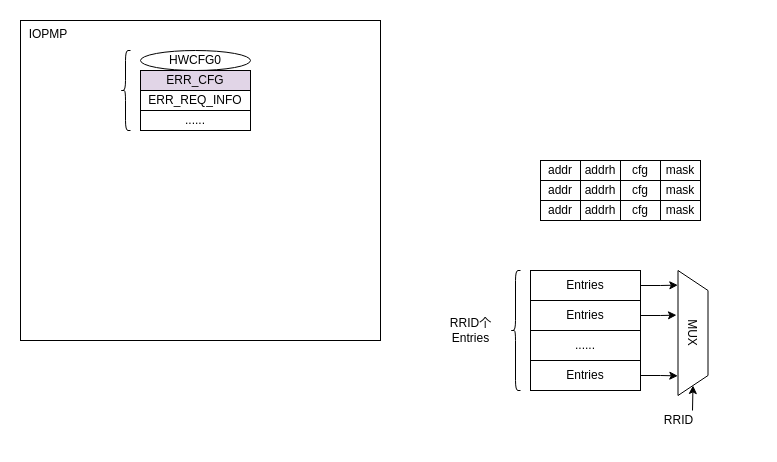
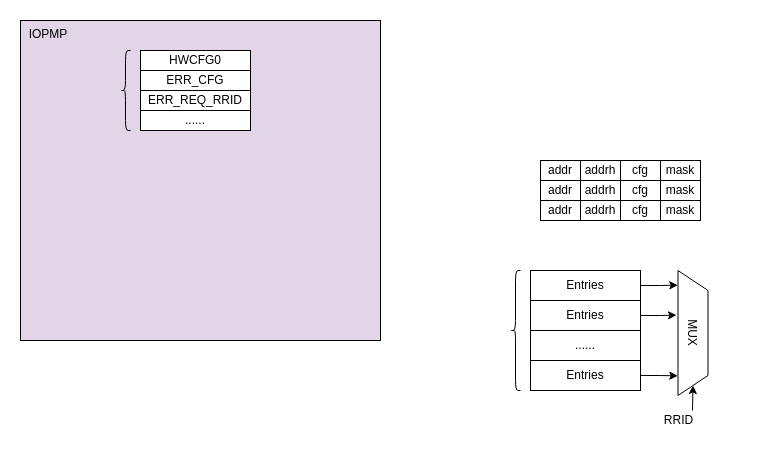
  <mxCell id="0" />
  <mxCell id="1" parent="0" />
- <mxCell id="2" value="&amp;nbsp; IOPMP" style="rounded=0;whiteSpace=wrap;html=1;align=left;verticalAlign=top;" vertex="1" parent="1"><mxGeometry x="20" y="20" width="360" height="320" as="geometry" /></mxCell>
+ <mxCell id="2" value="&amp;nbsp; IOPMP" style="rounded=0;whiteSpace=wrap;html=1;align=left;verticalAlign=top;fillColor=#e1d5e7;" vertex="1" parent="1"><mxGeometry x="20" y="20" width="360" height="320" as="geometry" /></mxCell>
  <mxCell id="3" value="" style="group" vertex="1" connectable="0" parent="1"><mxGeometry x="30" y="50" width="220" height="80" as="geometry" /></mxCell>
- <mxCell id="4" value="HWCFG0" style="ellipse;whiteSpace=wrap;html=1;" vertex="1" parent="3"><mxGeometry x="110" width="110" height="20" as="geometry" /></mxCell>
- <mxCell id="5" value="ERR_CFG" style="rounded=0;whiteSpace=wrap;html=1;fillColor=#e1d5e7;" vertex="1" parent="3"><mxGeometry x="110" y="20" width="110" height="20" as="geometry" /></mxCell>
- <mxCell id="6" value="ERR_REQ_INFO" style="rounded=0;whiteSpace=wrap;html=1;" vertex="1" parent="3"><mxGeometry x="110" y="40" width="110" height="20" as="geometry" /></mxCell>
+ <mxCell id="4" value="HWCFG0" style="rounded=0;whiteSpace=wrap;html=1;" vertex="1" parent="3"><mxGeometry x="110" width="110" height="20" as="geometry" /></mxCell>
+ <mxCell id="5" value="ERR_CFG" style="rounded=0;whiteSpace=wrap;html=1;" vertex="1" parent="3"><mxGeometry x="110" y="20" width="110" height="20" as="geometry" /></mxCell>
+ <mxCell id="6" value="ERR_REQ_RRID" style="rounded=0;whiteSpace=wrap;html=1;" vertex="1" parent="3"><mxGeometry x="110" y="40" width="110" height="20" as="geometry" /></mxCell>
  <mxCell id="7" value="......" style="rounded=0;whiteSpace=wrap;html=1;" vertex="1" parent="3"><mxGeometry x="110" y="60" width="110" height="20" as="geometry" /></mxCell>
  <mxCell id="8" value="" style="shape=curlyBracket;whiteSpace=wrap;html=1;rounded=1;labelPosition=left;verticalLabelPosition=middle;align=right;verticalAlign=middle;size=0.5;" vertex="1" parent="3"><mxGeometry x="90" width="10" height="80" as="geometry" /></mxCell>
  <mxCell id="9" value="" style="group" vertex="1" connectable="0" parent="1"><mxGeometry x="540" y="160" width="160" height="20" as="geometry" /></mxCell>
  <mxCell id="10" value="addr" style="rounded=0;whiteSpace=wrap;html=1;" vertex="1" parent="9"><mxGeometry width="40" height="20" as="geometry" /></mxCell>
  <mxCell id="11" value="addrh" style="rounded=0;whiteSpace=wrap;html=1;" vertex="1" parent="9"><mxGeometry x="40" width="40" height="20" as="geometry" /></mxCell>
  <mxCell id="12" value="cfg" style="rounded=0;whiteSpace=wrap;html=1;" vertex="1" parent="9"><mxGeometry x="80" width="40" height="20" as="geometry" /></mxCell>
  <mxCell id="13" value="mask" style="rounded=0;whiteSpace=wrap;html=1;" vertex="1" parent="9"><mxGeometry x="120" width="40" height="20" as="geometry" /></mxCell>
  <mxCell id="14" value="" style="group" vertex="1" connectable="0" parent="1"><mxGeometry x="540" y="180" width="160" height="20" as="geometry" /></mxCell>
  <mxCell id="15" value="addr" style="rounded=0;whiteSpace=wrap;html=1;" vertex="1" parent="14"><mxGeometry width="40" height="20" as="geometry" /></mxCell>
  <mxCell id="16" value="addrh" style="rounded=0;whiteSpace=wrap;html=1;" vertex="1" parent="14"><mxGeometry x="40" width="40" height="20" as="geometry" /></mxCell>
  <mxCell id="17" value="cfg" style="rounded=0;whiteSpace=wrap;html=1;" vertex="1" parent="14"><mxGeometry x="80" width="40" height="20" as="geometry" /></mxCell>
  <mxCell id="18" value="mask" style="rounded=0;whiteSpace=wrap;html=1;" vertex="1" parent="14"><mxGeometry x="120" width="40" height="20" as="geometry" /></mxCell>
  <mxCell id="19" value="" style="group" vertex="1" connectable="0" parent="1"><mxGeometry x="540" y="200" width="160" height="20" as="geometry" /></mxCell>
  <mxCell id="20" value="addr" style="rounded=0;whiteSpace=wrap;html=1;" vertex="1" parent="19"><mxGeometry width="40" height="20" as="geometry" /></mxCell>
  <mxCell id="21" value="addrh" style="rounded=0;whiteSpace=wrap;html=1;" vertex="1" parent="19"><mxGeometry x="40" width="40" height="20" as="geometry" /></mxCell>
  <mxCell id="22" value="cfg" style="rounded=0;whiteSpace=wrap;html=1;" vertex="1" parent="19"><mxGeometry x="80" width="40" height="20" as="geometry" /></mxCell>
  <mxCell id="23" value="mask" style="rounded=0;whiteSpace=wrap;html=1;" vertex="1" parent="19"><mxGeometry x="120" width="40" height="20" as="geometry" /></mxCell>
  <mxCell id="24" value="" style="group" vertex="1" connectable="0" parent="1"><mxGeometry x="440" y="270" width="277.5" height="170" as="geometry" /></mxCell>
  <mxCell id="25" value="Entries" style="rounded=0;whiteSpace=wrap;html=1;" vertex="1" parent="24"><mxGeometry x="90" y="30" width="110" height="30" as="geometry" /></mxCell>
  <mxCell id="26" value="Entries" style="rounded=0;whiteSpace=wrap;html=1;" vertex="1" parent="24"><mxGeometry x="90" width="110" height="30" as="geometry" /></mxCell>
  <mxCell id="27" value="......" style="rounded=0;whiteSpace=wrap;html=1;" vertex="1" parent="24"><mxGeometry x="90" y="60" width="110" height="30" as="geometry" /></mxCell>
  <mxCell id="28" value="Entries" style="rounded=0;whiteSpace=wrap;html=1;" vertex="1" parent="24"><mxGeometry x="90" y="90" width="110" height="30" as="geometry" /></mxCell>
  <mxCell id="29" style="edgeStyle=orthogonalEdgeStyle;rounded=0;orthogonalLoop=1;jettySize=auto;html=1;exitX=1;exitY=0.5;exitDx=0;exitDy=0;endArrow=none;startFill=1;startArrow=classic;" edge="1" parent="24" source="30"><mxGeometry relative="1" as="geometry"><mxPoint x="252" y="140" as="targetPoint" /></mxGeometry></mxCell>
  <mxCell id="30" value="MUX" style="shape=trapezoid;perimeter=trapezoidPerimeter;whiteSpace=wrap;html=1;fixedSize=1;rotation=90;" vertex="1" parent="24"><mxGeometry x="190" y="47.5" width="125" height="30" as="geometry" /></mxCell>
  <mxCell id="31" style="edgeStyle=orthogonalEdgeStyle;rounded=0;orthogonalLoop=1;jettySize=auto;html=1;entryX=0.117;entryY=1.006;entryDx=0;entryDy=0;entryPerimeter=0;" edge="1" parent="24" source="26" target="30"><mxGeometry relative="1" as="geometry" /></mxCell>
  <mxCell id="32" style="edgeStyle=orthogonalEdgeStyle;rounded=0;orthogonalLoop=1;jettySize=auto;html=1;entryX=0.357;entryY=1.05;entryDx=0;entryDy=0;entryPerimeter=0;" edge="1" parent="24" source="25" target="30"><mxGeometry relative="1" as="geometry" /></mxCell>
  <mxCell id="33" style="edgeStyle=orthogonalEdgeStyle;rounded=0;orthogonalLoop=1;jettySize=auto;html=1;entryX=0.843;entryY=1.006;entryDx=0;entryDy=0;entryPerimeter=0;" edge="1" parent="24" source="28" target="30"><mxGeometry relative="1" as="geometry" /></mxCell>
  <mxCell id="34" value="" style="shape=curlyBracket;whiteSpace=wrap;html=1;rounded=1;labelPosition=left;verticalLabelPosition=middle;align=right;verticalAlign=middle;size=0.5;" vertex="1" parent="24"><mxGeometry x="70" width="10" height="120" as="geometry" /></mxCell>
- <mxCell id="35" value="RRID个&lt;div&gt;Entries&lt;/div&gt;" style="text;html=1;align=center;verticalAlign=middle;resizable=0;points=[];autosize=1;strokeColor=none;fillColor=none;" vertex="1" parent="24"><mxGeometry y="40" width="60" height="40" as="geometry" /></mxCell>
  <mxCell id="36" value="RRID" style="text;html=1;align=center;verticalAlign=middle;resizable=0;points=[];autosize=1;strokeColor=none;fillColor=none;" vertex="1" parent="24"><mxGeometry x="212.5" y="135" width="50" height="30" as="geometry" /></mxCell>
